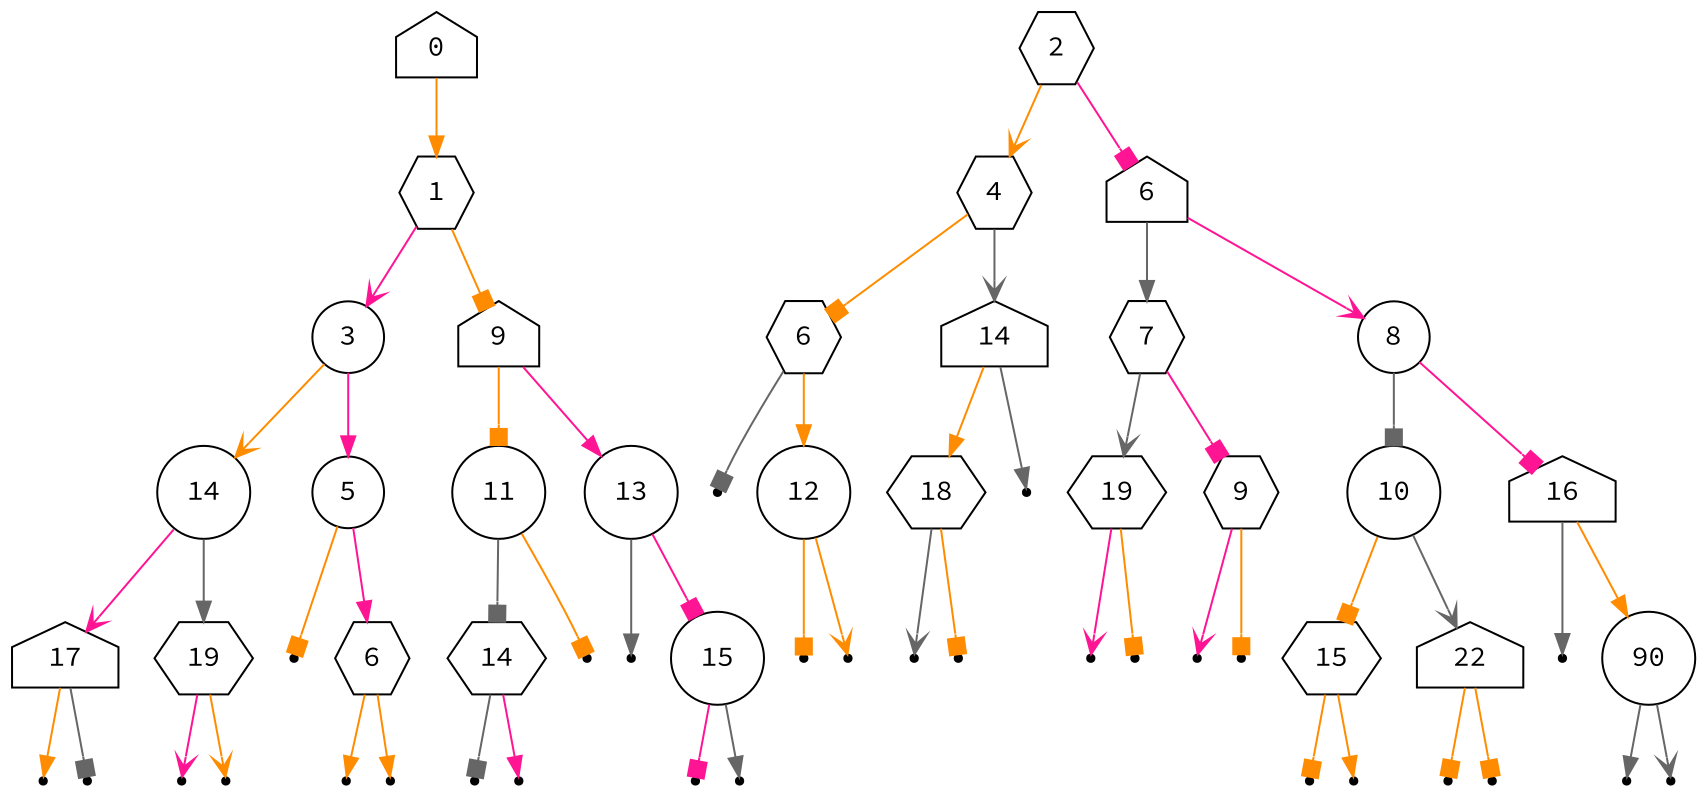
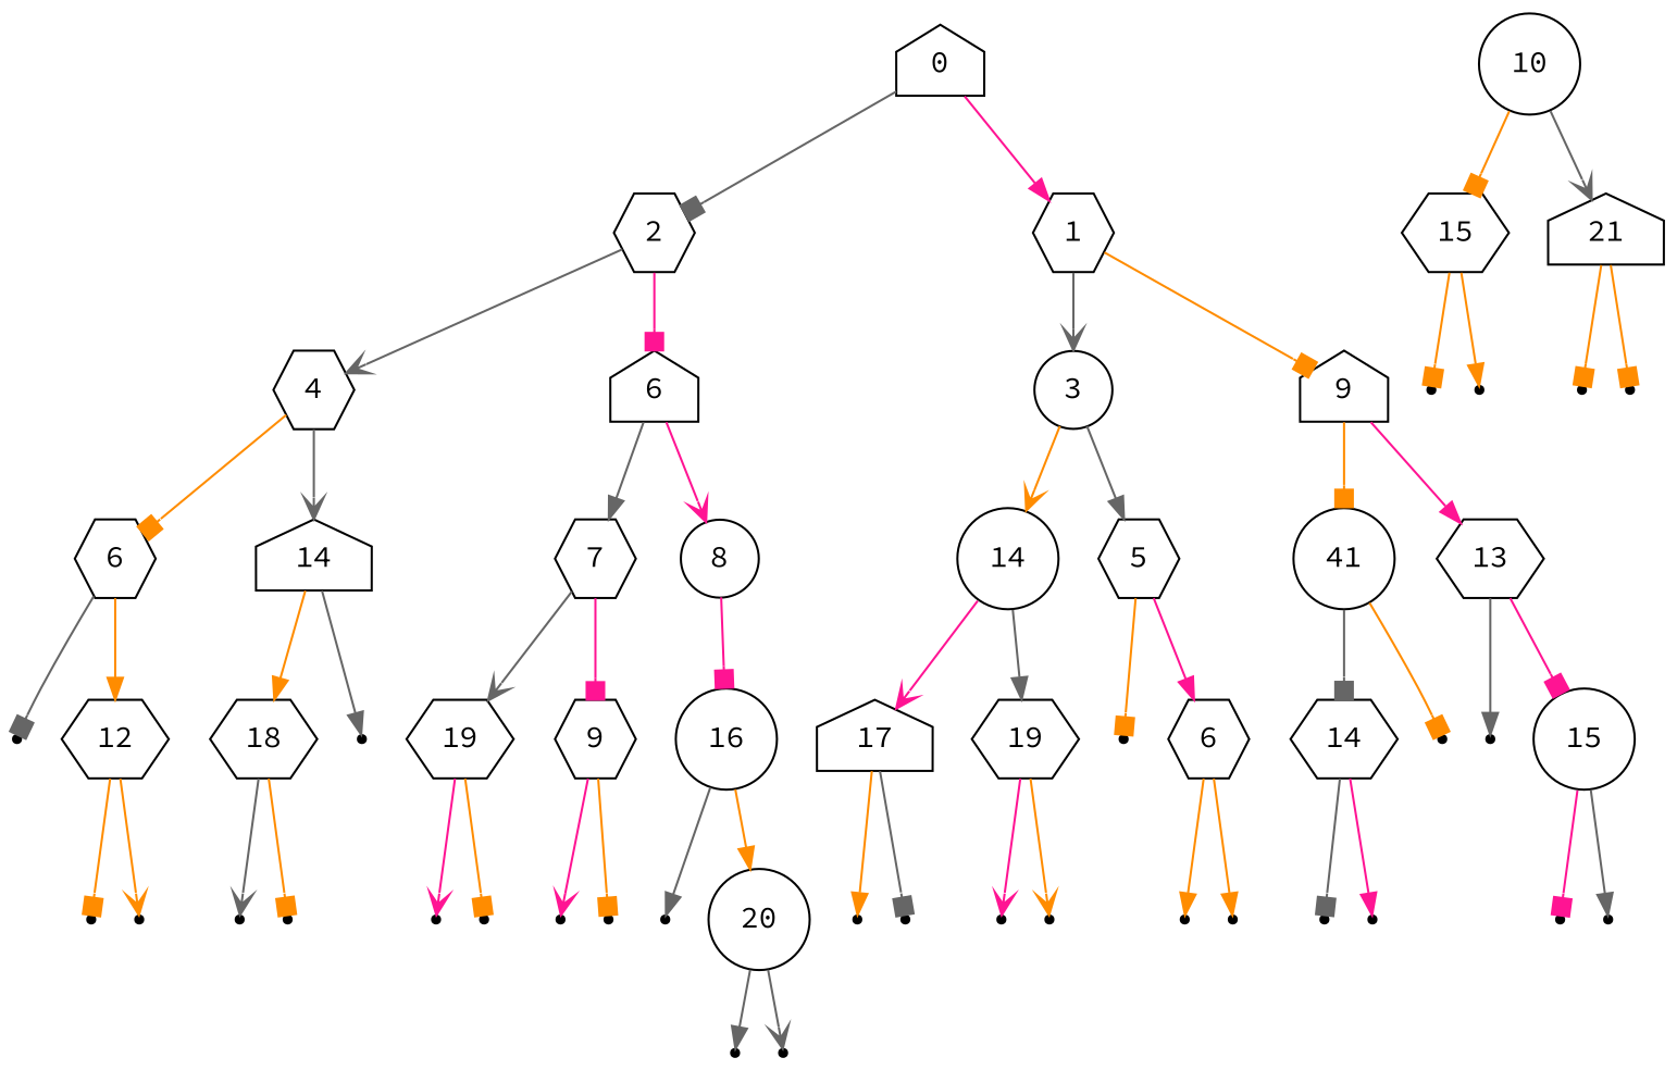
  digraph {
    fontname="Source Code Pro"
    node [fontname="Source Code Pro" shape=point]
    edge [arrowhead=box arrowtail=none color=darkorange fontname="Source Code Pro"]
    n1 [label=0 shape=house width=0.1]
    n2 [label=2 shape=hexagon width=0.1]
    n3 [label=1 shape=hexagon width=0.1]
    n4 [label=4 shape=hexagon width=0.1]
    n5 [label=6 shape=house width=0.1]
    n6 [label=3 shape=circle width=0.1]
    n7 [label=9 shape=house width=0.1]
    n8 [label=6 shape=hexagon width=0.1]
    n9 [label=14 shape=house width=0.1]
    n10 [label=7 shape=hexagon width=0.1]
    n11 [label=8 shape=circle width=0.1]
    n12 [label=14 shape=circle width=0.1]
-   n13 [label=5 shape=circle width=0.1]
-   n14 [label=11 shape=circle width=0.1]
-   n15 [label=13 shape=circle width=0.1]
+   n13 [label=5 shape=hexagon width=0.1]
+   n14 [label=41 shape=circle width=0.1]
+   n15 [label=13 shape=hexagon width=0.1]
    treeimplementationSchroderTreeImpl4f023edb
-   n17 [label=12 shape=circle width=0.1]
+   n17 [label=12 shape=hexagon width=0.1]
    n18 [label=18 shape=hexagon width=0.1]
    treeimplementationSchroderTreeImpl63961c42
    n20 [label=19 shape=hexagon width=0.1]
    n21 [label=9 shape=hexagon width=0.1]
    n22 [label=10 shape=circle width=0.1]
-   n23 [label=16 shape=house width=0.1]
+   n23 [label=16 shape=circle width=0.1]
    treeimplementationSchroderTreeImpl7adf9f5f
    treeimplementationSchroderTreeImpl85ede7b
    treeimplementationSchroderTreeImpl65b54208
    treeimplementationSchroderTreeImpl1be6f5c3
    treeimplementationSchroderTreeImpl72ea2f77
    treeimplementationSchroderTreeImpl33c7353a
    treeimplementationSchroderTreeImpl681a9515
    treeimplementationSchroderTreeImpl3af49f1c
    n32 [label=15 shape=hexagon width=0.1]
-   n33 [label=22 shape=house width=0.1]
+   n33 [label=21 shape=house width=0.1]
    treeimplementationSchroderTreeImpl816f27d
-   n35 [label=90 shape=circle width=0.1]
+   n35 [label=20 shape=circle width=0.1]
    treeimplementationSchroderTreeImpl1c20c684
    treeimplementationSchroderTreeImpl1fb3ebeb
    treeimplementationSchroderTreeImpl548c4f57
    treeimplementationSchroderTreeImpl1218025c
    treeimplementationSchroderTreeImpl3e3abc88
    treeimplementationSchroderTreeImpl6ce253f1
    n42 [label=17 shape=house width=0.1]
    n43 [label=19 shape=hexagon width=0.1]
    treeimplementationSchroderTreeImpl3b07d329
    n45 [label=6 shape=hexagon width=0.1]
    n46 [label=14 shape=hexagon width=0.1]
    treeimplementationSchroderTreeImpl448139f0
    treeimplementationSchroderTreeImpl3b9a45b3
    n49 [label=15 shape=circle width=0.1]
    treeimplementationSchroderTreeImpl4c873330
    treeimplementationSchroderTreeImpl119d7047
    treeimplementationSchroderTreeImpl776ec8df
    treeimplementationSchroderTreeImpl4eec7777
    treeimplementationSchroderTreeImpl404b9385
    treeimplementationSchroderTreeImpl6d311334
    treeimplementationSchroderTreeImpl7cca494b
    treeimplementationSchroderTreeImpl7ba4f24f
    treeimplementationSchroderTreeImpl58372a00
    treeimplementationSchroderTreeImpl4dd8dc3
-   n1 -> n3 [arrowhead=normal]
-   n2 -> n4 [arrowhead=vee]
+   n1 -> n2 [color=gray40]
+   n1 -> n3 [arrowhead=normal color=deeppink]
+   n2 -> n4 [arrowhead=vee color=gray40]
    n2 -> n5 [color=deeppink]
-   n3 -> n6 [arrowhead=vee color=deeppink]
+   n3 -> n6 [arrowhead=vee color=gray40]
    n3 -> n7
    n4 -> n8
    n4 -> n9 [arrowhead=vee color=gray40]
    n5 -> n10 [arrowhead=normal color=gray40]
    n5 -> n11 [arrowhead=vee color=deeppink]
    n6 -> n12 [arrowhead=vee]
-   n6 -> n13 [arrowhead=normal color=deeppink]
+   n6 -> n13 [arrowhead=normal color=gray40]
    n7 -> n14
    n7 -> n15 [arrowhead=normal color=deeppink]
    n8 -> treeimplementationSchroderTreeImpl4f023edb [color=gray40]
    n8 -> n17 [arrowhead=normal]
    n9 -> n18 [arrowhead=normal]
    n9 -> treeimplementationSchroderTreeImpl63961c42 [arrowhead=normal color=gray40]
    n10 -> n20 [arrowhead=vee color=gray40]
    n10 -> n21 [color=deeppink]
-   n11 -> n22 [color=gray40]
    n11 -> n23 [color=deeppink]
    n12 -> n42 [arrowhead=vee color=deeppink]
    n12 -> n43 [arrowhead=normal color=gray40]
    n13 -> treeimplementationSchroderTreeImpl3b07d329
    n13 -> n45 [arrowhead=normal color=deeppink]
    n14 -> n46 [color=gray40]
    n14 -> treeimplementationSchroderTreeImpl448139f0
    n15 -> treeimplementationSchroderTreeImpl3b9a45b3 [arrowhead=normal color=gray40]
    n15 -> n49 [color=deeppink]
    n17 -> treeimplementationSchroderTreeImpl7adf9f5f
    n17 -> treeimplementationSchroderTreeImpl85ede7b [arrowhead=vee]
    n18 -> treeimplementationSchroderTreeImpl65b54208 [arrowhead=vee color=gray40]
    n18 -> treeimplementationSchroderTreeImpl1be6f5c3
    n20 -> treeimplementationSchroderTreeImpl72ea2f77 [arrowhead=vee color=deeppink]
    n20 -> treeimplementationSchroderTreeImpl33c7353a
    n21 -> treeimplementationSchroderTreeImpl681a9515 [arrowhead=vee color=deeppink]
    n21 -> treeimplementationSchroderTreeImpl3af49f1c
    n22 -> n32
    n22 -> n33 [arrowhead=vee color=gray40]
    n23 -> treeimplementationSchroderTreeImpl816f27d [arrowhead=normal color=gray40]
    n23 -> n35 [arrowhead=normal]
    n32 -> treeimplementationSchroderTreeImpl1c20c684
    n32 -> treeimplementationSchroderTreeImpl1fb3ebeb [arrowhead=normal]
    n33 -> treeimplementationSchroderTreeImpl548c4f57
    n33 -> treeimplementationSchroderTreeImpl1218025c
    n35 -> treeimplementationSchroderTreeImpl3e3abc88 [arrowhead=normal color=gray40]
    n35 -> treeimplementationSchroderTreeImpl6ce253f1 [arrowhead=vee color=gray40]
    n42 -> treeimplementationSchroderTreeImpl4c873330 [arrowhead=normal]
    n42 -> treeimplementationSchroderTreeImpl119d7047 [color=gray40]
    n43 -> treeimplementationSchroderTreeImpl776ec8df [arrowhead=vee color=deeppink]
    n43 -> treeimplementationSchroderTreeImpl4eec7777 [arrowhead=vee]
    n45 -> treeimplementationSchroderTreeImpl404b9385 [arrowhead=normal]
    n45 -> treeimplementationSchroderTreeImpl6d311334 [arrowhead=normal]
    n46 -> treeimplementationSchroderTreeImpl7cca494b [color=gray40]
    n46 -> treeimplementationSchroderTreeImpl7ba4f24f [arrowhead=normal color=deeppink]
    n49 -> treeimplementationSchroderTreeImpl58372a00 [color=deeppink]
    n49 -> treeimplementationSchroderTreeImpl4dd8dc3 [arrowhead=normal color=gray40]
  }
